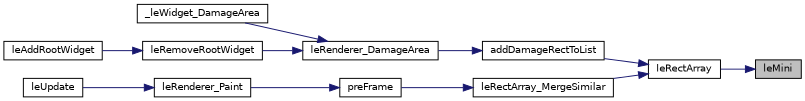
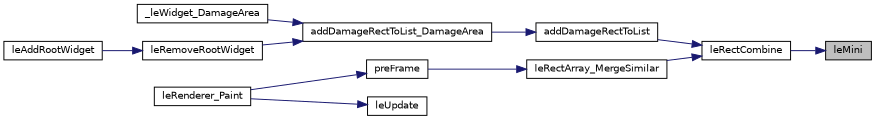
  digraph {
    rankdir=RL
    node [color=black fillcolor=white fontname=Helvetica fontsize=10 shape=record style=filled]
    edge [color=midnightblue dir=back fontname=Helvetica fontsize=10 labelfontname=Helvetica labelfontsize=10 style=solid]
    n1 [fillcolor=grey75 fontcolor=black height=0.2 label=leMini width=0.4]
-   n2 [height=0.2 label=leRectArray width=0.4]
+   n2 [height=0.2 label=leRectCombine width=0.4]
    n3 [height=0.2 label=addDamageRectToList width=0.4]
    n4 [height=0.2 label=leRectArray_MergeSimilar width=0.4]
-   n5 [height=0.2 label=leRenderer_DamageArea width=0.4]
+   n5 [height=0.2 label=addDamageRectToList_DamageArea width=0.4]
    n6 [height=0.2 label=preFrame width=0.4]
    n7 [height=0.2 label=_leWidget_DamageArea width=0.4]
    n8 [height=0.2 label=leRemoveRootWidget width=0.4]
    n9 [height=0.2 label=leAddRootWidget width=0.4]
    n10 [height=0.2 label=leRenderer_Paint width=0.4]
    n11 [height=0.2 label=leUpdate width=0.4]
    n1 -> n2
    n2 -> n3
    n2 -> n4
    n3 -> n5
    n4 -> n6
    n5 -> n7
    n5 -> n8
    n6 -> n10
    n8 -> n9
-   n10 -> n11
+   n11 -> n10
  }
